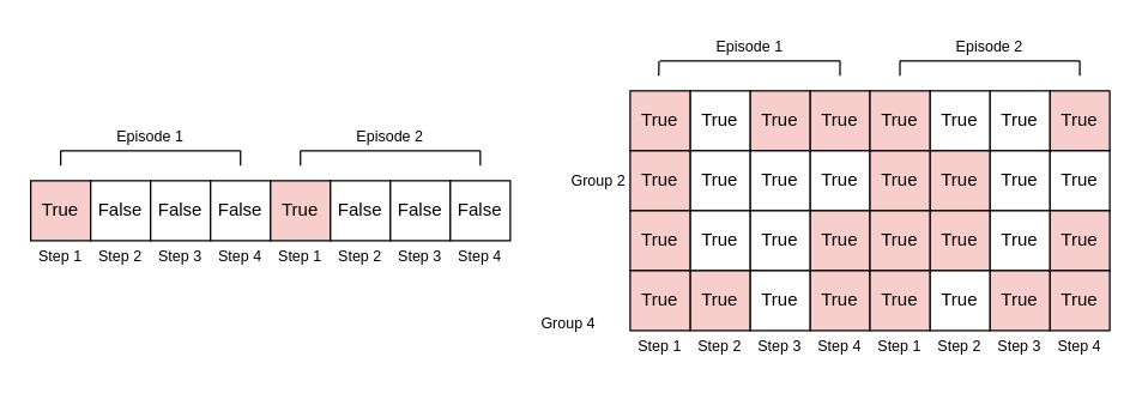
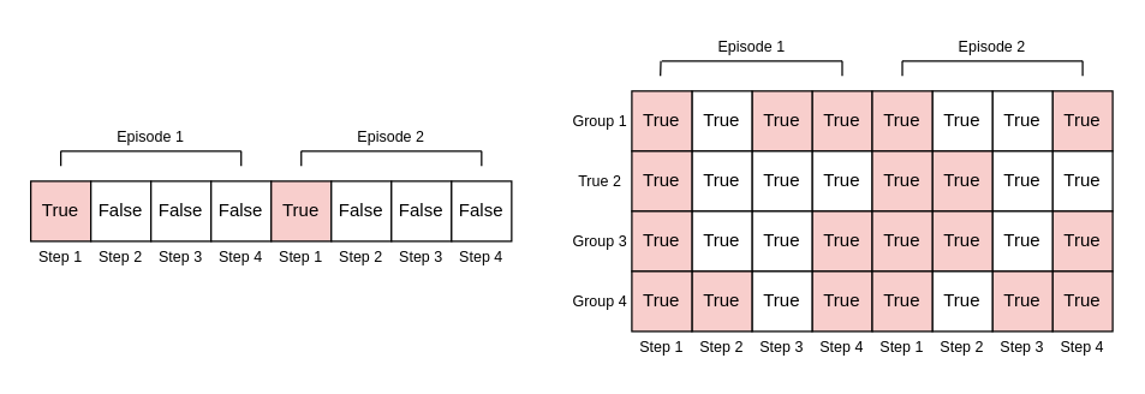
  <mxCell id="0" />
  <mxCell id="1" parent="0" />
  <mxCell id="2" value="True" style="rounded=0;whiteSpace=wrap;html=1;fillColor=#f8cecc;strokeColor=default;" vertex="1" parent="1"><mxGeometry x="20" y="120" width="40" height="40" as="geometry" /></mxCell>
  <mxCell id="3" value="False" style="rounded=0;whiteSpace=wrap;html=1;strokeColor=default;" vertex="1" parent="1"><mxGeometry x="60" y="120" width="40" height="40" as="geometry" /></mxCell>
  <mxCell id="4" value="False" style="rounded=0;whiteSpace=wrap;html=1;strokeColor=default;" vertex="1" parent="1"><mxGeometry x="100" y="120" width="40" height="40" as="geometry" /></mxCell>
  <mxCell id="5" value="False" style="rounded=0;whiteSpace=wrap;html=1;strokeColor=default;" vertex="1" parent="1"><mxGeometry x="140" y="120" width="40" height="40" as="geometry" /></mxCell>
  <mxCell id="6" value="True" style="rounded=0;whiteSpace=wrap;html=1;fillColor=#f8cecc;strokeColor=default;" vertex="1" parent="1"><mxGeometry x="180" y="120" width="40" height="40" as="geometry" /></mxCell>
  <mxCell id="7" value="False" style="rounded=0;whiteSpace=wrap;html=1;strokeColor=default;" vertex="1" parent="1"><mxGeometry x="220" y="120" width="40" height="40" as="geometry" /></mxCell>
  <mxCell id="8" value="False" style="rounded=0;whiteSpace=wrap;html=1;strokeColor=default;" vertex="1" parent="1"><mxGeometry x="260" y="120" width="40" height="40" as="geometry" /></mxCell>
  <mxCell id="9" value="Step 1" style="text;html=1;align=center;verticalAlign=middle;whiteSpace=wrap;rounded=0;fontSize=10;" vertex="1" parent="1"><mxGeometry x="20" y="160" width="40" height="20" as="geometry" /></mxCell>
  <mxCell id="10" value="Step 2" style="text;html=1;align=center;verticalAlign=middle;whiteSpace=wrap;rounded=0;fontSize=10;" vertex="1" parent="1"><mxGeometry x="60" y="160" width="40" height="20" as="geometry" /></mxCell>
  <mxCell id="11" value="Step 3" style="text;html=1;align=center;verticalAlign=middle;whiteSpace=wrap;rounded=0;fontSize=10;" vertex="1" parent="1"><mxGeometry x="100" y="160" width="40" height="20" as="geometry" /></mxCell>
  <mxCell id="12" value="Step 4" style="text;html=1;align=center;verticalAlign=middle;whiteSpace=wrap;rounded=0;fontSize=10;" vertex="1" parent="1"><mxGeometry x="140" y="160" width="40" height="20" as="geometry" /></mxCell>
  <mxCell id="13" value="Step 1" style="text;html=1;align=center;verticalAlign=middle;whiteSpace=wrap;rounded=0;fontSize=10;" vertex="1" parent="1"><mxGeometry x="180" y="160" width="40" height="20" as="geometry" /></mxCell>
  <mxCell id="14" value="Step 2" style="text;html=1;align=center;verticalAlign=middle;whiteSpace=wrap;rounded=0;fontSize=10;" vertex="1" parent="1"><mxGeometry x="220" y="160" width="40" height="20" as="geometry" /></mxCell>
  <mxCell id="15" value="Step 3" style="text;html=1;align=center;verticalAlign=middle;whiteSpace=wrap;rounded=0;fontSize=10;" vertex="1" parent="1"><mxGeometry x="260" y="160" width="40" height="20" as="geometry" /></mxCell>
  <mxCell id="16" value="False" style="rounded=0;whiteSpace=wrap;html=1;strokeColor=default;" vertex="1" parent="1"><mxGeometry x="300" y="120" width="40" height="40" as="geometry" /></mxCell>
  <mxCell id="17" value="Step 4" style="text;html=1;align=center;verticalAlign=middle;whiteSpace=wrap;rounded=0;fontSize=10;" vertex="1" parent="1"><mxGeometry x="300" y="160" width="40" height="20" as="geometry" /></mxCell>
  <mxCell id="18" value="True" style="rounded=0;whiteSpace=wrap;html=1;fillColor=#f8cecc;strokeColor=default;" vertex="1" parent="1"><mxGeometry x="540" y="60" width="40" height="40" as="geometry" /></mxCell>
  <mxCell id="19" value="Step 1" style="text;html=1;align=center;verticalAlign=middle;whiteSpace=wrap;rounded=0;fontSize=10;" vertex="1" parent="1"><mxGeometry x="420" y="220" width="40" height="20" as="geometry" /></mxCell>
  <mxCell id="20" value="Step 2" style="text;html=1;align=center;verticalAlign=middle;whiteSpace=wrap;rounded=0;fontSize=10;" vertex="1" parent="1"><mxGeometry x="460" y="220" width="40" height="20" as="geometry" /></mxCell>
  <mxCell id="21" value="Step 3" style="text;html=1;align=center;verticalAlign=middle;whiteSpace=wrap;rounded=0;fontSize=10;" vertex="1" parent="1"><mxGeometry x="500" y="220" width="40" height="20" as="geometry" /></mxCell>
  <mxCell id="22" value="Step 4" style="text;html=1;align=center;verticalAlign=middle;whiteSpace=wrap;rounded=0;fontSize=10;" vertex="1" parent="1"><mxGeometry x="540" y="220" width="40" height="20" as="geometry" /></mxCell>
  <mxCell id="23" value="Step 1" style="text;html=1;align=center;verticalAlign=middle;whiteSpace=wrap;rounded=0;fontSize=10;" vertex="1" parent="1"><mxGeometry x="580" y="220" width="40" height="20" as="geometry" /></mxCell>
  <mxCell id="24" value="Step 2" style="text;html=1;align=center;verticalAlign=middle;whiteSpace=wrap;rounded=0;fontSize=10;" vertex="1" parent="1"><mxGeometry x="620" y="220" width="40" height="20" as="geometry" /></mxCell>
  <mxCell id="25" value="Step 3" style="text;html=1;align=center;verticalAlign=middle;whiteSpace=wrap;rounded=0;fontSize=10;" vertex="1" parent="1"><mxGeometry x="660" y="220" width="40" height="20" as="geometry" /></mxCell>
  <mxCell id="26" value="True" style="rounded=0;whiteSpace=wrap;html=1;fillColor=#f8cecc;strokeColor=default;" vertex="1" parent="1"><mxGeometry x="700" y="60" width="40" height="40" as="geometry" /></mxCell>
  <mxCell id="27" value="Step 4" style="text;html=1;align=center;verticalAlign=middle;whiteSpace=wrap;rounded=0;fontSize=10;" vertex="1" parent="1"><mxGeometry x="700" y="220" width="40" height="20" as="geometry" /></mxCell>
  <mxCell id="28" value="True" style="rounded=0;whiteSpace=wrap;html=1;strokeColor=default;" vertex="1" parent="1"><mxGeometry x="540" y="100" width="40" height="40" as="geometry" /></mxCell>
  <mxCell id="29" value="True" style="rounded=0;whiteSpace=wrap;html=1;strokeColor=default;" vertex="1" parent="1"><mxGeometry x="700" y="100" width="40" height="40" as="geometry" /></mxCell>
  <mxCell id="30" value="True" style="rounded=0;whiteSpace=wrap;html=1;fillColor=#f8cecc;strokeColor=default;" vertex="1" parent="1"><mxGeometry x="540" y="140" width="40" height="40" as="geometry" /></mxCell>
  <mxCell id="31" value="True" style="rounded=0;whiteSpace=wrap;html=1;fillColor=#f8cecc;strokeColor=default;" vertex="1" parent="1"><mxGeometry x="700" y="140" width="40" height="40" as="geometry" /></mxCell>
  <mxCell id="32" value="True" style="rounded=0;whiteSpace=wrap;html=1;fillColor=#f8cecc;strokeColor=default;" vertex="1" parent="1"><mxGeometry x="540" y="180" width="40" height="40" as="geometry" /></mxCell>
  <mxCell id="33" value="True" style="rounded=0;whiteSpace=wrap;html=1;fillColor=#f8cecc;strokeColor=default;" vertex="1" parent="1"><mxGeometry x="700" y="180" width="40" height="40" as="geometry" /></mxCell>
  <mxCell id="34" value="True" style="rounded=0;whiteSpace=wrap;html=1;strokeColor=default;" vertex="1" parent="1"><mxGeometry x="660" y="60" width="40" height="40" as="geometry" /></mxCell>
  <mxCell id="35" value="True" style="rounded=0;whiteSpace=wrap;html=1;strokeColor=default;" vertex="1" parent="1"><mxGeometry x="660" y="100" width="40" height="40" as="geometry" /></mxCell>
  <mxCell id="36" value="True" style="rounded=0;whiteSpace=wrap;html=1;strokeColor=default;" vertex="1" parent="1"><mxGeometry x="660" y="140" width="40" height="40" as="geometry" /></mxCell>
  <mxCell id="37" value="True" style="rounded=0;whiteSpace=wrap;html=1;fillColor=#f8cecc;strokeColor=default;" vertex="1" parent="1"><mxGeometry x="660" y="180" width="40" height="40" as="geometry" /></mxCell>
  <mxCell id="38" value="True" style="rounded=0;whiteSpace=wrap;html=1;strokeColor=default;" vertex="1" parent="1"><mxGeometry x="620" y="60" width="40" height="40" as="geometry" /></mxCell>
  <mxCell id="39" value="True" style="rounded=0;whiteSpace=wrap;html=1;fillColor=#f8cecc;strokeColor=default;" vertex="1" parent="1"><mxGeometry x="620" y="100" width="40" height="40" as="geometry" /></mxCell>
  <mxCell id="40" value="True" style="rounded=0;whiteSpace=wrap;html=1;fillColor=#f8cecc;strokeColor=default;" vertex="1" parent="1"><mxGeometry x="620" y="140" width="40" height="40" as="geometry" /></mxCell>
  <mxCell id="41" value="True" style="rounded=0;whiteSpace=wrap;html=1;strokeColor=default;" vertex="1" parent="1"><mxGeometry x="620" y="180" width="40" height="40" as="geometry" /></mxCell>
  <mxCell id="42" value="True" style="rounded=0;whiteSpace=wrap;html=1;fillColor=#f8cecc;strokeColor=default;" vertex="1" parent="1"><mxGeometry x="580" y="60" width="40" height="40" as="geometry" /></mxCell>
  <mxCell id="43" value="True" style="rounded=0;whiteSpace=wrap;html=1;fillColor=#f8cecc;strokeColor=default;" vertex="1" parent="1"><mxGeometry x="580" y="100" width="40" height="40" as="geometry" /></mxCell>
  <mxCell id="44" value="True" style="rounded=0;whiteSpace=wrap;html=1;fillColor=#f8cecc;strokeColor=default;" vertex="1" parent="1"><mxGeometry x="580" y="140" width="40" height="40" as="geometry" /></mxCell>
  <mxCell id="45" value="True" style="rounded=0;whiteSpace=wrap;html=1;fillColor=#f8cecc;strokeColor=default;" vertex="1" parent="1"><mxGeometry x="580" y="180" width="40" height="40" as="geometry" /></mxCell>
  <mxCell id="46" value="True" style="rounded=0;whiteSpace=wrap;html=1;fillColor=#f8cecc;strokeColor=default;" vertex="1" parent="1"><mxGeometry x="500" y="60" width="40" height="40" as="geometry" /></mxCell>
  <mxCell id="47" value="True" style="rounded=0;whiteSpace=wrap;html=1;strokeColor=default;" vertex="1" parent="1"><mxGeometry x="500" y="100" width="40" height="40" as="geometry" /></mxCell>
  <mxCell id="48" value="True" style="rounded=0;whiteSpace=wrap;html=1;strokeColor=default;" vertex="1" parent="1"><mxGeometry x="500" y="140" width="40" height="40" as="geometry" /></mxCell>
  <mxCell id="49" value="True" style="rounded=0;whiteSpace=wrap;html=1;strokeColor=default;" vertex="1" parent="1"><mxGeometry x="500" y="180" width="40" height="40" as="geometry" /></mxCell>
  <mxCell id="50" value="True" style="rounded=0;whiteSpace=wrap;html=1;strokeColor=default;" vertex="1" parent="1"><mxGeometry x="460" y="60" width="40" height="40" as="geometry" /></mxCell>
  <mxCell id="51" value="True" style="rounded=0;whiteSpace=wrap;html=1;strokeColor=default;" vertex="1" parent="1"><mxGeometry x="460" y="100" width="40" height="40" as="geometry" /></mxCell>
  <mxCell id="52" value="True" style="rounded=0;whiteSpace=wrap;html=1;strokeColor=default;" vertex="1" parent="1"><mxGeometry x="460" y="140" width="40" height="40" as="geometry" /></mxCell>
  <mxCell id="53" value="True" style="rounded=0;whiteSpace=wrap;html=1;fillColor=#f8cecc;strokeColor=default;" vertex="1" parent="1"><mxGeometry x="460" y="180" width="40" height="40" as="geometry" /></mxCell>
  <mxCell id="54" value="True" style="rounded=0;whiteSpace=wrap;html=1;fillColor=#f8cecc;strokeColor=default;" vertex="1" parent="1"><mxGeometry x="420" y="60" width="40" height="40" as="geometry" /></mxCell>
  <mxCell id="55" value="True" style="rounded=0;whiteSpace=wrap;html=1;fillColor=#f8cecc;strokeColor=default;" vertex="1" parent="1"><mxGeometry x="420" y="100" width="40" height="40" as="geometry" /></mxCell>
  <mxCell id="56" value="True" style="rounded=0;whiteSpace=wrap;html=1;fillColor=#f8cecc;strokeColor=default;" vertex="1" parent="1"><mxGeometry x="420" y="140" width="40" height="40" as="geometry" /></mxCell>
  <mxCell id="57" value="True" style="rounded=0;whiteSpace=wrap;html=1;fillColor=#f8cecc;strokeColor=default;" vertex="1" parent="1"><mxGeometry x="420" y="180" width="40" height="40" as="geometry" /></mxCell>
- <mxCell id="59" value="Group 2" style="text;html=1;align=center;verticalAlign=middle;whiteSpace=wrap;rounded=0;fontSize=10;" vertex="1" parent="1"><mxGeometry x="379.31" y="100" width="40" height="40" as="geometry" /></mxCell>
- <mxCell id="61" value="Group 4" style="text;html=1;align=center;verticalAlign=middle;whiteSpace=wrap;rounded=0;fontSize=10;" vertex="1" parent="1"><mxGeometry x="359.31" y="195" width="40" height="40" as="geometry" /></mxCell>
+ <mxCell id="58" value="Group 1" style="text;html=1;align=center;verticalAlign=middle;whiteSpace=wrap;rounded=0;fontSize=10;" vertex="1" parent="1"><mxGeometry x="379.31" y="60" width="40" height="40" as="geometry" /></mxCell>
+ <mxCell id="59" value="True 2" style="text;html=1;align=center;verticalAlign=middle;whiteSpace=wrap;rounded=0;fontSize=10;" vertex="1" parent="1"><mxGeometry x="379.31" y="100" width="40" height="40" as="geometry" /></mxCell>
+ <mxCell id="60" value="Group 3" style="text;html=1;align=center;verticalAlign=middle;whiteSpace=wrap;rounded=0;fontSize=10;" vertex="1" parent="1"><mxGeometry x="379.31" y="140" width="40" height="40" as="geometry" /></mxCell>
+ <mxCell id="61" value="Group 4" style="text;html=1;align=center;verticalAlign=middle;whiteSpace=wrap;rounded=0;fontSize=10;" vertex="1" parent="1"><mxGeometry x="379.31" y="180" width="40" height="40" as="geometry" /></mxCell>
  <mxCell id="62" value="Episode 1" style="text;html=1;align=center;verticalAlign=middle;whiteSpace=wrap;rounded=0;fontSize=10;" vertex="1" parent="1"><mxGeometry x="40" y="80" width="120" height="20" as="geometry" /></mxCell>
  <mxCell id="63" value="" style="endArrow=none;html=1;rounded=0;" edge="1" parent="1"><mxGeometry width="50" height="50" relative="1" as="geometry"><mxPoint x="40" y="100" as="sourcePoint" /><mxPoint x="160" y="100" as="targetPoint" /></mxGeometry></mxCell>
  <mxCell id="64" value="" style="endArrow=none;html=1;rounded=0;" edge="1" parent="1"><mxGeometry width="50" height="50" relative="1" as="geometry"><mxPoint x="160" y="110" as="sourcePoint" /><mxPoint x="160" y="100" as="targetPoint" /></mxGeometry></mxCell>
  <mxCell id="65" value="" style="endArrow=none;html=1;rounded=0;" edge="1" parent="1"><mxGeometry width="50" height="50" relative="1" as="geometry"><mxPoint x="40" y="110" as="sourcePoint" /><mxPoint x="40" y="100" as="targetPoint" /></mxGeometry></mxCell>
  <mxCell id="66" value="Episode 2" style="text;html=1;align=center;verticalAlign=middle;whiteSpace=wrap;rounded=0;fontSize=10;" vertex="1" parent="1"><mxGeometry x="200" y="80" width="120" height="20" as="geometry" /></mxCell>
  <mxCell id="67" value="" style="endArrow=none;html=1;rounded=0;" edge="1" parent="1"><mxGeometry width="50" height="50" relative="1" as="geometry"><mxPoint x="200" y="100" as="sourcePoint" /><mxPoint x="320" y="100" as="targetPoint" /></mxGeometry></mxCell>
  <mxCell id="68" value="" style="endArrow=none;html=1;rounded=0;" edge="1" parent="1"><mxGeometry width="50" height="50" relative="1" as="geometry"><mxPoint x="320" y="110" as="sourcePoint" /><mxPoint x="320" y="100" as="targetPoint" /></mxGeometry></mxCell>
  <mxCell id="69" value="" style="endArrow=none;html=1;rounded=0;" edge="1" parent="1"><mxGeometry width="50" height="50" relative="1" as="geometry"><mxPoint x="200" y="110" as="sourcePoint" /><mxPoint x="200" y="100" as="targetPoint" /></mxGeometry></mxCell>
  <mxCell id="70" value="Episode 1" style="text;html=1;align=center;verticalAlign=middle;whiteSpace=wrap;rounded=0;fontSize=10;" vertex="1" parent="1"><mxGeometry x="440" y="20" width="120" height="20" as="geometry" /></mxCell>
  <mxCell id="71" value="" style="endArrow=none;html=1;rounded=0;" edge="1" parent="1"><mxGeometry width="50" height="50" relative="1" as="geometry"><mxPoint x="440" y="40" as="sourcePoint" /><mxPoint x="560" y="40" as="targetPoint" /></mxGeometry></mxCell>
  <mxCell id="72" value="" style="endArrow=none;html=1;rounded=0;" edge="1" parent="1"><mxGeometry width="50" height="50" relative="1" as="geometry"><mxPoint x="560" y="50" as="sourcePoint" /><mxPoint x="560" y="40" as="targetPoint" /></mxGeometry></mxCell>
  <mxCell id="73" value="" style="endArrow=none;html=1;rounded=0;" edge="1" parent="1"><mxGeometry width="50" height="50" relative="1" as="geometry"><mxPoint x="439.31" y="40" as="sourcePoint" /><mxPoint x="439" y="50" as="targetPoint" /></mxGeometry></mxCell>
  <mxCell id="74" value="Episode 2" style="text;html=1;align=center;verticalAlign=middle;whiteSpace=wrap;rounded=0;fontSize=10;" vertex="1" parent="1"><mxGeometry x="600" y="20" width="120" height="20" as="geometry" /></mxCell>
  <mxCell id="75" value="" style="endArrow=none;html=1;rounded=0;" edge="1" parent="1"><mxGeometry width="50" height="50" relative="1" as="geometry"><mxPoint x="600" y="40" as="sourcePoint" /><mxPoint x="720" y="40" as="targetPoint" /></mxGeometry></mxCell>
  <mxCell id="76" value="" style="endArrow=none;html=1;rounded=0;" edge="1" parent="1"><mxGeometry width="50" height="50" relative="1" as="geometry"><mxPoint x="720" y="50" as="sourcePoint" /><mxPoint x="720" y="40" as="targetPoint" /></mxGeometry></mxCell>
  <mxCell id="77" value="" style="endArrow=none;html=1;rounded=0;" edge="1" parent="1"><mxGeometry width="50" height="50" relative="1" as="geometry"><mxPoint x="600" y="50" as="sourcePoint" /><mxPoint x="600" y="40" as="targetPoint" /></mxGeometry></mxCell>
